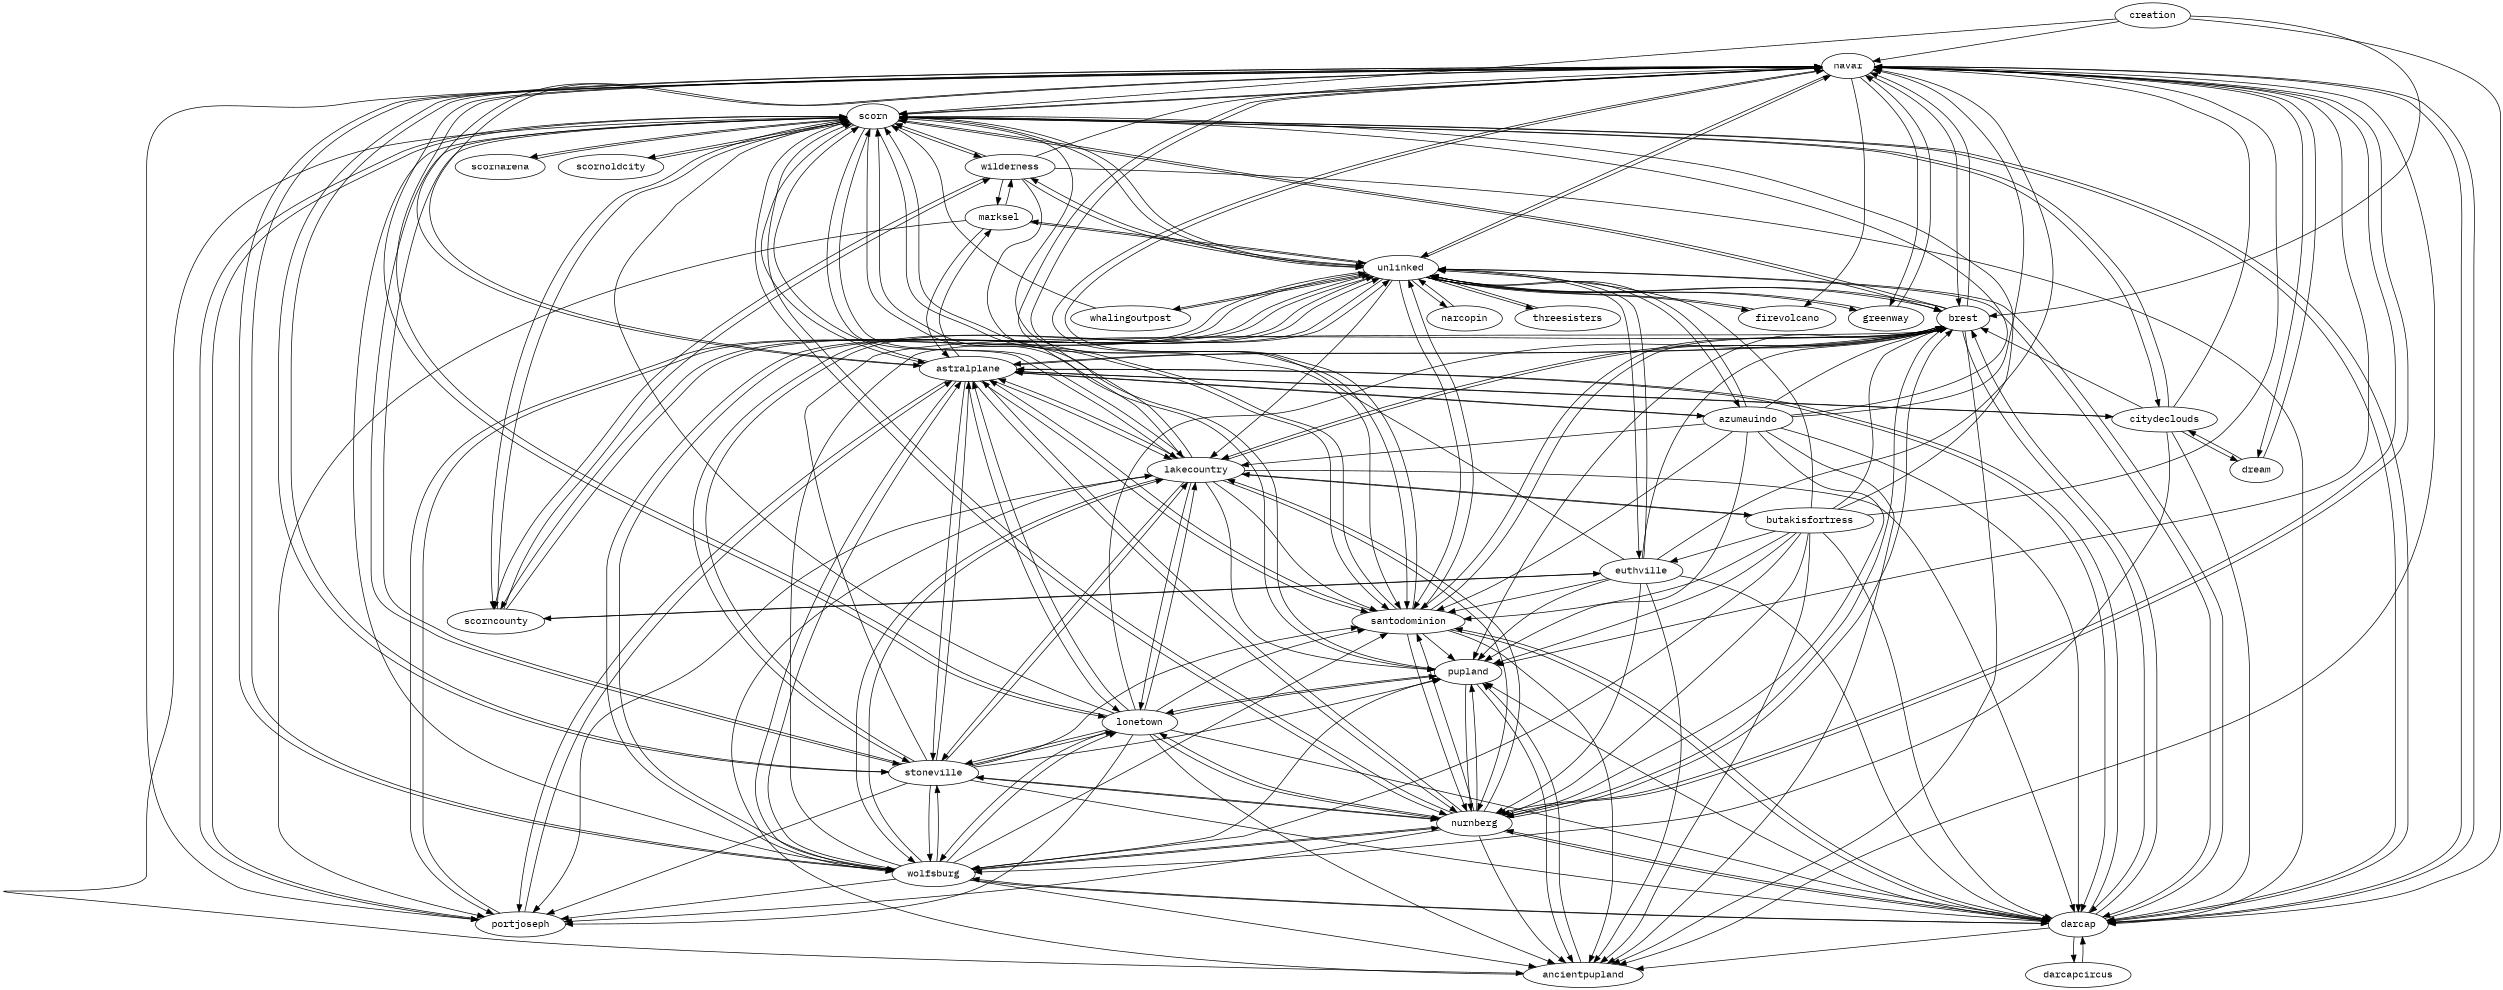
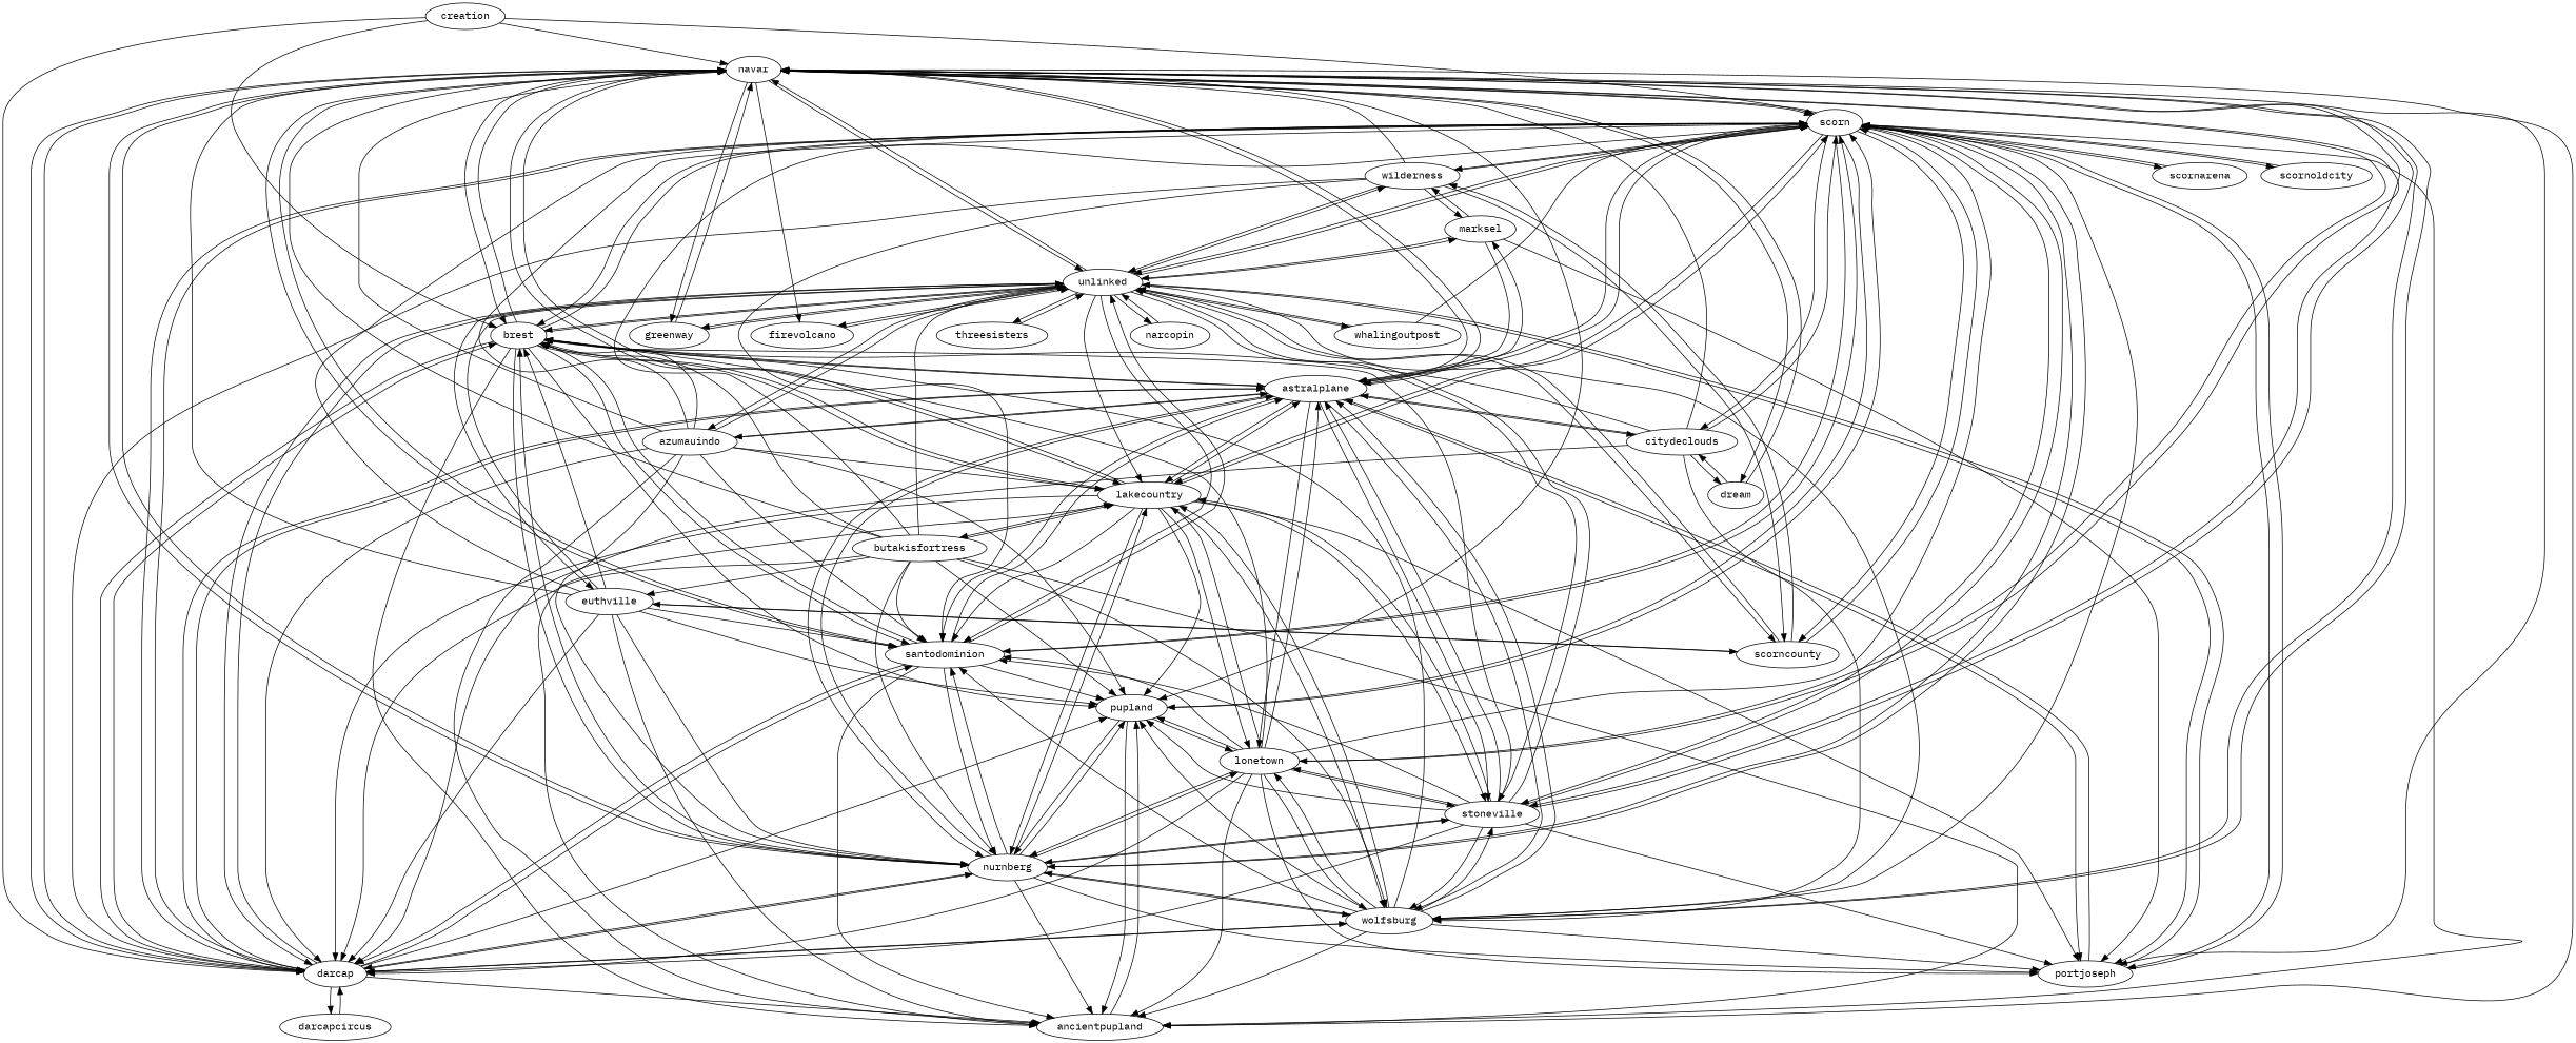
  digraph {
    fontname="IBM Plex Mono"
    node [fontname="IBM Plex Mono"]
    edge [fontname="IBM Plex Mono"]
    creation
    navar
    scorn
    brest
    darcap
    unlinked
    wolfsburg
    portjoseph
    ancientpupland
    nurnberg
    pupland
    santodominion
    lakecountry
    greenway
    lonetown
    astralplane
    stoneville
    dream
    firevolcano
    citydeclouds
    scorncounty
    scornarena
    scornoldcity
    wilderness
    darcapcircus
    euthville
    narcopin
    azumauindo
    marksel
    whalingoutpost
    threesisters
    butakisfortress
    creation -> navar
    creation -> scorn
    creation -> brest
    creation -> darcap
    navar -> scorn
    navar -> brest
    navar -> darcap
    navar -> unlinked
    navar -> wolfsburg
    navar -> portjoseph
    navar -> ancientpupland
    navar -> nurnberg
    navar -> pupland
    navar -> santodominion
    navar -> lakecountry
    navar -> greenway
    navar -> lonetown
    navar -> astralplane
    navar -> stoneville
    navar -> dream
    navar -> firevolcano
    scorn -> navar
    scorn -> brest
    scorn -> darcap
    scorn -> unlinked
    scorn -> portjoseph
    scorn -> ancientpupland
    scorn -> nurnberg
    scorn -> pupland
    scorn -> santodominion
    scorn -> lakecountry
    scorn -> astralplane
    scorn -> stoneville
    scorn -> citydeclouds
    scorn -> scorncounty
    scorn -> scornarena
    scorn -> scornoldcity
    scorn -> wilderness
    brest -> navar
    brest -> scorn
    brest -> darcap
    brest -> unlinked
    brest -> ancientpupland
    brest -> nurnberg
    brest -> pupland
    brest -> santodominion
    brest -> lakecountry
    brest -> astralplane
    darcap -> navar
    darcap -> scorn
    darcap -> brest
    darcap -> unlinked
    darcap -> wolfsburg
    darcap -> ancientpupland
    darcap -> nurnberg
    darcap -> pupland
    darcap -> santodominion
    darcap -> astralplane
    darcap -> darcapcircus
    unlinked -> navar
    unlinked -> scorn
    unlinked -> brest
    unlinked -> darcap
    unlinked -> wolfsburg
    unlinked -> portjoseph
    unlinked -> santodominion
    unlinked -> lakecountry
    unlinked -> greenway
    unlinked -> stoneville
    unlinked -> firevolcano
    unlinked -> scorncounty
    unlinked -> wilderness
    unlinked -> euthville
    unlinked -> narcopin
    unlinked -> azumauindo
    unlinked -> marksel
    unlinked -> whalingoutpost
    unlinked -> threesisters
    wolfsburg -> navar
    wolfsburg -> scorn
    wolfsburg -> brest
    wolfsburg -> darcap
-   wolfsburg -> unlinked
    wolfsburg -> portjoseph
    wolfsburg -> ancientpupland
    wolfsburg -> nurnberg
    wolfsburg -> pupland
    wolfsburg -> santodominion
    wolfsburg -> lakecountry
    wolfsburg -> lonetown
    wolfsburg -> astralplane
    wolfsburg -> stoneville
    portjoseph -> scorn
    portjoseph -> unlinked
    portjoseph -> astralplane
    ancientpupland -> pupland
    ancientpupland -> lakecountry
    nurnberg -> navar
    nurnberg -> scorn
    nurnberg -> brest
    nurnberg -> darcap
    nurnberg -> wolfsburg
    nurnberg -> portjoseph
    nurnberg -> ancientpupland
    nurnberg -> pupland
    nurnberg -> santodominion
    nurnberg -> lakecountry
    nurnberg -> lonetown
    nurnberg -> astralplane
    nurnberg -> stoneville
    pupland -> scorn
    pupland -> ancientpupland
    pupland -> nurnberg
    pupland -> lonetown
    santodominion -> navar
    santodominion -> scorn
    santodominion -> brest
    santodominion -> darcap
    santodominion -> unlinked
    santodominion -> ancientpupland
    santodominion -> nurnberg
    santodominion -> pupland
    santodominion -> astralplane
    lakecountry -> navar
    lakecountry -> scorn
    lakecountry -> brest
    lakecountry -> darcap
    lakecountry -> wolfsburg
    lakecountry -> portjoseph
    lakecountry -> nurnberg
    lakecountry -> pupland
    lakecountry -> santodominion
    lakecountry -> lonetown
    lakecountry -> astralplane
    lakecountry -> stoneville
    lakecountry -> butakisfortress
    greenway -> navar
    greenway -> unlinked
    lonetown -> navar
    lonetown -> scorn
    lonetown -> brest
    lonetown -> darcap
    lonetown -> wolfsburg
    lonetown -> portjoseph
    lonetown -> ancientpupland
    lonetown -> nurnberg
    lonetown -> pupland
    lonetown -> santodominion
    lonetown -> lakecountry
    lonetown -> astralplane
    lonetown -> stoneville
    astralplane -> navar
    astralplane -> scorn
    astralplane -> brest
    astralplane -> darcap
    astralplane -> wolfsburg
    astralplane -> portjoseph
    astralplane -> nurnberg
    astralplane -> santodominion
    astralplane -> lakecountry
    astralplane -> lonetown
    astralplane -> stoneville
    astralplane -> citydeclouds
    astralplane -> azumauindo
    astralplane -> marksel
    stoneville -> navar
    stoneville -> scorn
    stoneville -> brest
    stoneville -> darcap
    stoneville -> unlinked
    stoneville -> wolfsburg
    stoneville -> portjoseph
    stoneville -> nurnberg
    stoneville -> pupland
    stoneville -> santodominion
    stoneville -> lakecountry
    stoneville -> lonetown
    stoneville -> astralplane
    dream -> navar
    dream -> citydeclouds
    firevolcano -> unlinked
    citydeclouds -> navar
    citydeclouds -> scorn
    citydeclouds -> brest
    citydeclouds -> darcap
    citydeclouds -> wolfsburg
    citydeclouds -> astralplane
    citydeclouds -> dream
    scorncounty -> scorn
    scorncounty -> unlinked
    scorncounty -> wilderness
    scorncounty -> euthville
    scornarena -> scorn
    scornoldcity -> scorn
    wilderness -> navar
    wilderness -> scorn
    wilderness -> darcap
    wilderness -> unlinked
    wilderness -> santodominion
    wilderness -> scorncounty
    wilderness -> marksel
    darcapcircus -> darcap
    euthville -> navar
    euthville -> scorn
    euthville -> brest
    euthville -> darcap
    euthville -> unlinked
    euthville -> ancientpupland
    euthville -> nurnberg
    euthville -> pupland
    euthville -> santodominion
    euthville -> scorncounty
    narcopin -> unlinked
    azumauindo -> navar
    azumauindo -> scorn
    azumauindo -> brest
    azumauindo -> darcap
    azumauindo -> unlinked
    azumauindo -> ancientpupland
    azumauindo -> nurnberg
    azumauindo -> pupland
    azumauindo -> santodominion
    azumauindo -> lakecountry
    azumauindo -> astralplane
    marksel -> unlinked
    marksel -> portjoseph
    marksel -> astralplane
    marksel -> wilderness
    whalingoutpost -> scorn
    whalingoutpost -> unlinked
    threesisters -> unlinked
    butakisfortress -> navar
    butakisfortress -> scorn
    butakisfortress -> brest
    butakisfortress -> darcap
    butakisfortress -> unlinked
    butakisfortress -> wolfsburg
    butakisfortress -> ancientpupland
    butakisfortress -> nurnberg
    butakisfortress -> pupland
    butakisfortress -> santodominion
    butakisfortress -> lakecountry
    butakisfortress -> euthville
  }
